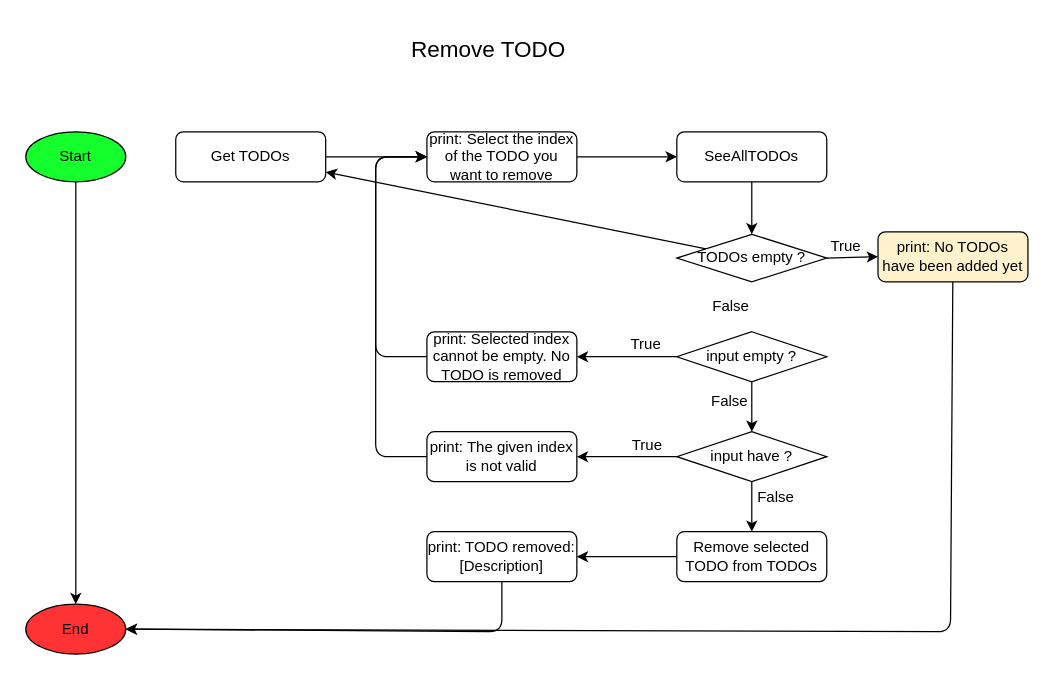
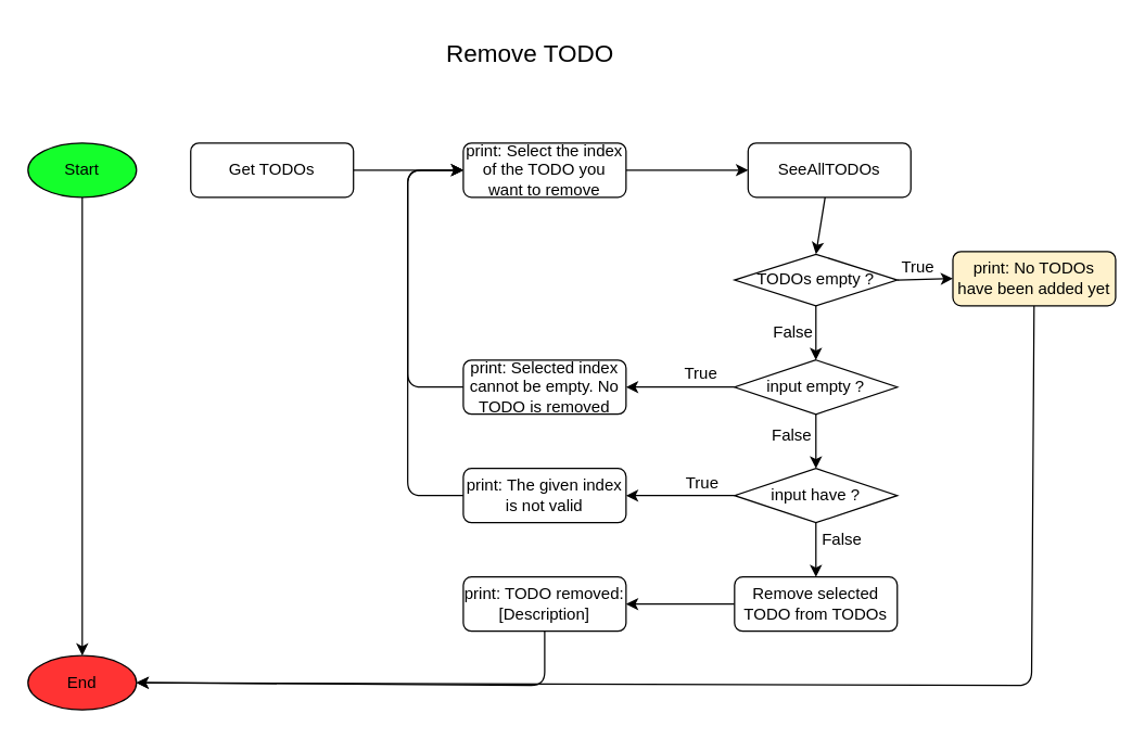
  <mxCell id="0" />
  <mxCell id="1" parent="0" />
  <mxCell id="2" value="&lt;font style=&quot;font-size: 18px;&quot;&gt;Remove TODO&lt;/font&gt;" style="text;html=1;align=center;verticalAlign=middle;resizable=0;points=[];autosize=1;strokeColor=none;fillColor=none;" parent="1" vertex="1"><mxGeometry x="315" y="20" width="150" height="40" as="geometry" /></mxCell>
  <mxCell id="3" style="edgeStyle=none;html=1;" parent="1" source="4" target="5" edge="1"><mxGeometry relative="1" as="geometry" /></mxCell>
  <mxCell id="4" value="Start" style="ellipse;whiteSpace=wrap;html=1;fillColor=#14FF2B;" parent="1" vertex="1"><mxGeometry y="105" width="80" height="40" as="geometry" x="20" /></mxCell>
  <mxCell id="5" value="End" style="ellipse;whiteSpace=wrap;html=1;fillColor=#FF3333;" parent="1" vertex="1"><mxGeometry y="483" width="80" height="40" as="geometry" x="20" /></mxCell>
  <mxCell id="6" style="edgeStyle=none;html=1;entryX=0;entryY=0.5;entryDx=0;entryDy=0;" parent="1" source="7" edge="1" target="9"><mxGeometry relative="1" as="geometry"><mxPoint x="380" y="125" as="targetPoint" /></mxGeometry></mxCell>
  <mxCell id="7" value="Get TODOs" style="rounded=1;whiteSpace=wrap;html=1;" parent="1" vertex="1"><mxGeometry x="140" y="105" width="120" height="40" as="geometry" /></mxCell>
  <mxCell id="8" style="edgeStyle=none;html=1;entryX=0;entryY=0.5;entryDx=0;entryDy=0;" parent="1" source="9" target="11" edge="1"><mxGeometry relative="1" as="geometry" /></mxCell>
  <mxCell id="9" value="print: Select the index of the TODO you want to remove" style="rounded=1;whiteSpace=wrap;html=1;" parent="1" vertex="1"><mxGeometry x="341" y="105" width="120" height="40" as="geometry" /></mxCell>
  <mxCell id="10" style="edgeStyle=none;html=1;entryX=0.5;entryY=0;entryDx=0;entryDy=0;" edge="1" parent="1" source="11" target="14"><mxGeometry relative="1" as="geometry" /></mxCell>
- <mxCell id="11" value="SeeAllTODOs" style="rounded=1;whiteSpace=wrap;html=1;" vertex="1" parent="1"><mxGeometry x="541" y="105" width="120" height="40" as="geometry" /></mxCell>
+ <mxCell id="11" value="SeeAllTODOs" style="rounded=1;whiteSpace=wrap;html=1;" vertex="1" parent="1"><mxGeometry x="551" y="105" width="120" height="40" as="geometry" /></mxCell>
  <mxCell id="12" style="edgeStyle=none;html=1;entryX=0;entryY=0.5;entryDx=0;entryDy=0;exitX=1;exitY=0.5;exitDx=0;exitDy=0;" edge="1" parent="1" source="14" target="16"><mxGeometry relative="1" as="geometry"><Array as="points" /></mxGeometry></mxCell>
- <mxCell id="13" style="edgeStyle=none;html=1;" edge="1" parent="1" source="14" target="7"><mxGeometry relative="1" as="geometry" /></mxCell>
+ <mxCell id="13" style="edgeStyle=none;html=1;entryX=0.5;entryY=0;entryDx=0;entryDy=0;" edge="1" parent="1" source="14" target="19"><mxGeometry relative="1" as="geometry" /></mxCell>
  <mxCell id="14" value="TODOs empty ?" style="rhombus;whiteSpace=wrap;html=1;" vertex="1" parent="1"><mxGeometry x="541" y="187" width="120" height="38" as="geometry" /></mxCell>
  <mxCell id="15" style="edgeStyle=none;html=1;entryX=1;entryY=0.5;entryDx=0;entryDy=0;" edge="1" parent="1" source="16" target="5"><mxGeometry relative="1" as="geometry"><Array as="points"><mxPoint x="760" y="505" /></Array></mxGeometry></mxCell>
  <mxCell id="16" value="print: No TODOs have been added yet" style="rounded=1;whiteSpace=wrap;html=1;fillColor=#fff2cc;" vertex="1" parent="1"><mxGeometry x="702" y="185" width="120" height="40" as="geometry" /></mxCell>
  <mxCell id="17" style="edgeStyle=none;html=1;entryX=1;entryY=0.5;entryDx=0;entryDy=0;" edge="1" parent="1" source="19" target="21"><mxGeometry relative="1" as="geometry" /></mxCell>
  <mxCell id="18" style="edgeStyle=none;html=1;entryX=0.5;entryY=0;entryDx=0;entryDy=0;" edge="1" parent="1" source="19" target="24"><mxGeometry relative="1" as="geometry" /></mxCell>
  <mxCell id="19" value="input empty ?" style="rhombus;whiteSpace=wrap;html=1;" vertex="1" parent="1"><mxGeometry x="541" y="265" width="120" height="40" as="geometry" /></mxCell>
  <mxCell id="20" style="edgeStyle=none;html=1;entryX=0;entryY=0.5;entryDx=0;entryDy=0;" edge="1" parent="1" source="21" target="9"><mxGeometry relative="1" as="geometry"><Array as="points"><mxPoint x="300" y="285" /><mxPoint x="300" y="125" /></Array></mxGeometry></mxCell>
  <mxCell id="21" value="print: Selected index cannot be empty. No TODO is removed" style="rounded=1;whiteSpace=wrap;html=1;" vertex="1" parent="1"><mxGeometry x="341" y="265" width="120" height="40" as="geometry" /></mxCell>
  <mxCell id="22" style="edgeStyle=none;html=1;entryX=1;entryY=0.5;entryDx=0;entryDy=0;" edge="1" parent="1" source="24" target="30"><mxGeometry relative="1" as="geometry" /></mxCell>
  <mxCell id="23" style="edgeStyle=none;html=1;entryX=0.5;entryY=0;entryDx=0;entryDy=0;" edge="1" parent="1" source="24" target="35"><mxGeometry relative="1" as="geometry" /></mxCell>
  <mxCell id="24" value="input have ?" style="rhombus;whiteSpace=wrap;html=1;" vertex="1" parent="1"><mxGeometry x="541" y="345" width="120" height="40" as="geometry" /></mxCell>
  <mxCell id="25" value="True" style="text;html=1;align=center;verticalAlign=middle;resizable=0;points=[];autosize=1;strokeColor=none;fillColor=none;" vertex="1" parent="1"><mxGeometry x="651" y="182" width="50" height="30" as="geometry" /></mxCell>
  <mxCell id="26" value="False" style="text;html=1;align=center;verticalAlign=middle;resizable=0;points=[];autosize=1;strokeColor=none;fillColor=none;" vertex="1" parent="1"><mxGeometry x="559" y="230" width="50" height="30" as="geometry" /></mxCell>
  <mxCell id="27" value="True" style="text;html=1;align=center;verticalAlign=middle;resizable=0;points=[];autosize=1;strokeColor=none;fillColor=none;" vertex="1" parent="1"><mxGeometry x="491" y="260" width="50" height="30" as="geometry" /></mxCell>
  <mxCell id="28" value="False" style="text;html=1;align=center;verticalAlign=middle;resizable=0;points=[];autosize=1;strokeColor=none;fillColor=none;" vertex="1" parent="1"><mxGeometry x="558" y="306" width="50" height="30" as="geometry" /></mxCell>
  <mxCell id="29" style="edgeStyle=none;html=1;entryX=0;entryY=0.5;entryDx=0;entryDy=0;" edge="1" parent="1" source="30" target="9"><mxGeometry relative="1" as="geometry"><Array as="points"><mxPoint x="300" y="365" /><mxPoint x="300" y="125" /></Array></mxGeometry></mxCell>
  <mxCell id="30" value="print: The given index is not valid" style="rounded=1;whiteSpace=wrap;html=1;" vertex="1" parent="1"><mxGeometry x="341" y="345" width="120" height="40" as="geometry" /></mxCell>
  <mxCell id="31" value="True" style="text;html=1;align=center;verticalAlign=middle;resizable=0;points=[];autosize=1;strokeColor=none;fillColor=none;" vertex="1" parent="1"><mxGeometry x="492" y="341" width="50" height="30" as="geometry" /></mxCell>
  <mxCell id="32" style="edgeStyle=none;html=1;entryX=1;entryY=0.5;entryDx=0;entryDy=0;" edge="1" parent="1" source="33" target="5"><mxGeometry relative="1" as="geometry"><Array as="points"><mxPoint x="401" y="505" /></Array></mxGeometry></mxCell>
  <mxCell id="33" value="print: TODO removed: [Description]" style="rounded=1;whiteSpace=wrap;html=1;" vertex="1" parent="1"><mxGeometry x="341" y="425" width="120" height="40" as="geometry" /></mxCell>
  <mxCell id="34" style="edgeStyle=none;html=1;entryX=1;entryY=0.5;entryDx=0;entryDy=0;" edge="1" parent="1" source="35" target="33"><mxGeometry relative="1" as="geometry" /></mxCell>
  <mxCell id="35" value="Remove selected TODO from TODOs" style="rounded=1;whiteSpace=wrap;html=1;" vertex="1" parent="1"><mxGeometry x="541" y="425" width="120" height="40" as="geometry" /></mxCell>
  <mxCell id="36" value="False" style="text;html=1;align=center;verticalAlign=middle;resizable=0;points=[];autosize=1;strokeColor=none;fillColor=none;" vertex="1" parent="1"><mxGeometry x="595" y="383" width="50" height="30" as="geometry" /></mxCell>
